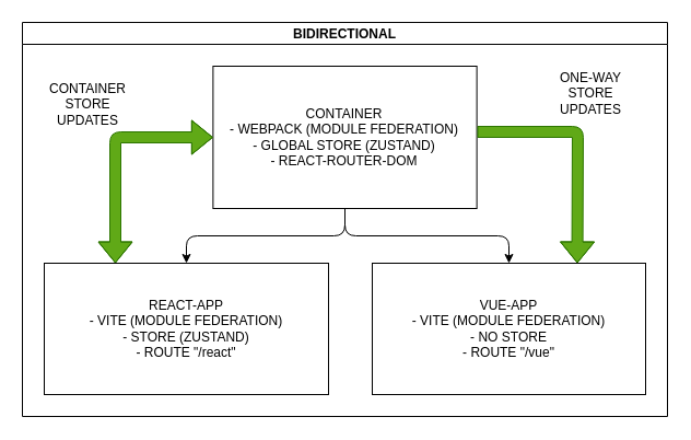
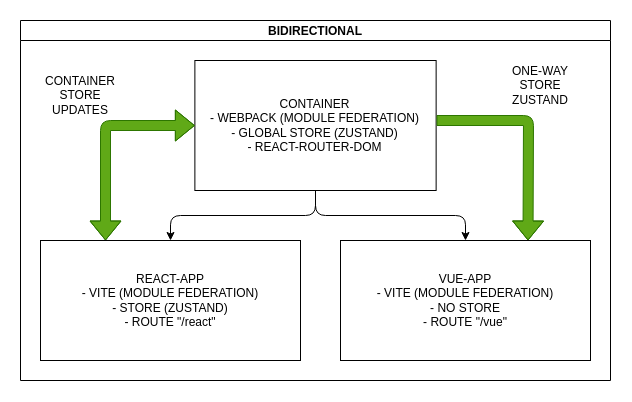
  <mxCell id="0" />
  <mxCell id="1" parent="0" />
  <mxCell id="2" value="BIDIRECTIONAL" style="swimlane;startSize=20;horizontal=1;childLayout=treeLayout;horizontalTree=0;resizable=0;containerType=tree;fontSize=12;" parent="1" vertex="1"><mxGeometry x="20" y="20" width="590" height="360" as="geometry" /></mxCell>
  <mxCell id="3" value="CONTAINER&lt;br&gt;- WEBPACK (MODULE FEDERATION)&lt;br&gt;- GLOBAL STORE (ZUSTAND)&lt;br&gt;- REACT-ROUTER-DOM" style="whiteSpace=wrap;html=1;" parent="2" vertex="1"><mxGeometry x="174.375" y="40" width="241.25" height="130" as="geometry" /></mxCell>
  <mxCell id="4" value="REACT-APP&lt;br&gt;- VITE (MODULE FEDERATION)&lt;br&gt;- STORE (ZUSTAND)&lt;br&gt;- ROUTE &quot;/react&quot;" style="whiteSpace=wrap;html=1;" parent="2" vertex="1"><mxGeometry x="20" y="220" width="260" height="120" as="geometry" /></mxCell>
  <mxCell id="5" value="" style="edgeStyle=elbowEdgeStyle;elbow=vertical;html=1;rounded=1;curved=0;sourcePerimeterSpacing=0;targetPerimeterSpacing=0;startSize=6;endSize=6;" parent="2" source="3" target="4" edge="1"><mxGeometry relative="1" as="geometry" /></mxCell>
  <mxCell id="6" value="VUE-APP&lt;br&gt;- VITE (MODULE FEDERATION)&lt;br&gt;- NO STORE&lt;br&gt;- ROUTE &quot;/vue&quot;" style="whiteSpace=wrap;html=1;" parent="2" vertex="1"><mxGeometry x="320" y="220" width="250" height="120" as="geometry" /></mxCell>
  <mxCell id="7" value="" style="edgeStyle=elbowEdgeStyle;elbow=vertical;html=1;rounded=1;curved=0;sourcePerimeterSpacing=0;targetPerimeterSpacing=0;startSize=6;endSize=6;" parent="2" source="3" target="6" edge="1"><mxGeometry relative="1" as="geometry" /></mxCell>
  <mxCell id="8" value="" style="shape=flexArrow;endArrow=classic;startArrow=classic;html=1;entryX=0;entryY=0.5;entryDx=0;entryDy=0;exitX=0.25;exitY=0;exitDx=0;exitDy=0;fillColor=#60a917;strokeColor=#2D7600;" parent="2" source="4" target="3" edge="1"><mxGeometry width="100" height="100" relative="1" as="geometry"><mxPoint x="50" y="200" as="sourcePoint" /><mxPoint x="150" y="100" as="targetPoint" /><Array as="points"><mxPoint x="85" y="105" /></Array></mxGeometry></mxCell>
  <mxCell id="9" value="CONTAINER&lt;br&gt;STORE&lt;br&gt;UPDATES" style="text;html=1;strokeColor=none;fillColor=none;align=center;verticalAlign=middle;whiteSpace=wrap;rounded=0;" parent="2" vertex="1"><mxGeometry x="30" y="60" width="60" height="30" as="geometry" /></mxCell>
  <mxCell id="10" value="" style="shape=flexArrow;endArrow=classic;html=1;entryX=0.75;entryY=0;entryDx=0;entryDy=0;fillColor=#60a917;strokeColor=#2D7600;" parent="2" target="6" edge="1"><mxGeometry width="50" height="50" relative="1" as="geometry"><mxPoint x="416" y="100" as="sourcePoint" /><mxPoint x="465.63" y="50" as="targetPoint" /><Array as="points"><mxPoint x="508" y="100" /></Array></mxGeometry></mxCell>
- <mxCell id="11" value="ONE-WAY&lt;br&gt;STORE&lt;br&gt;UPDATES" style="text;html=1;strokeColor=none;fillColor=none;align=center;verticalAlign=middle;whiteSpace=wrap;rounded=0;" parent="2" vertex="1"><mxGeometry x="490" y="50" width="60" height="30" as="geometry" /></mxCell>
+ <mxCell id="11" value="ONE-WAY&lt;br&gt;STORE&lt;br&gt;ZUSTAND" style="text;html=1;strokeColor=none;fillColor=none;align=center;verticalAlign=middle;whiteSpace=wrap;rounded=0;" parent="2" vertex="1"><mxGeometry x="490" y="50" width="60" height="30" as="geometry" /></mxCell>
